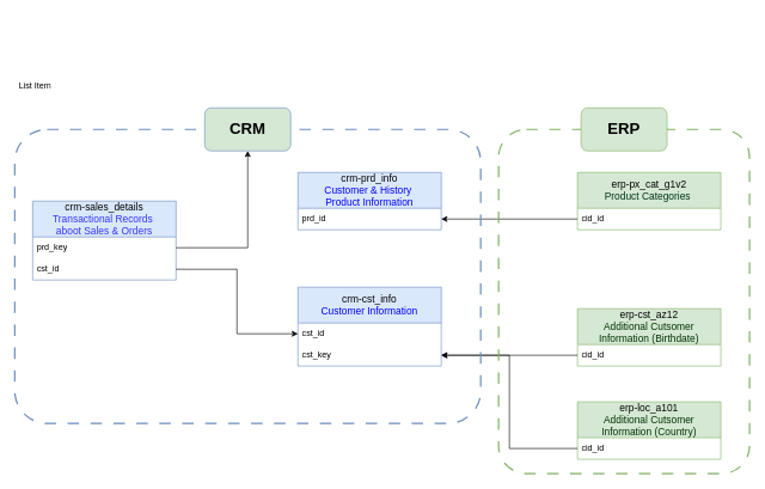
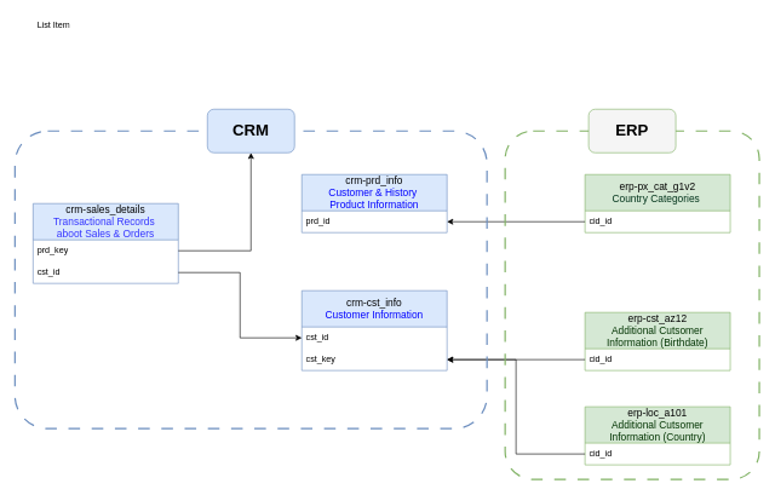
  <mxCell id="0" />
  <mxCell id="1" parent="0" />
  <mxCell id="2" value="&lt;font style=&quot;font-size: 14px;&quot;&gt;crm-cst_info&lt;/font&gt;&lt;div&gt;&lt;font style=&quot;font-size: 14px; color: rgb(0, 0, 255);&quot;&gt;Customer Information&lt;/font&gt;&lt;/div&gt;" style="swimlane;fontStyle=0;childLayout=stackLayout;horizontal=1;startSize=50;horizontalStack=0;resizeParent=1;resizeParentMax=0;resizeLast=0;collapsible=1;marginBottom=0;whiteSpace=wrap;html=1;fillColor=#dae8fc;strokeColor=#6c8ebf;" parent="1" vertex="1"><mxGeometry x="415" y="400" width="200" height="110" as="geometry" /></mxCell>
  <mxCell id="3" value="cst_id" style="text;strokeColor=none;fillColor=none;align=left;verticalAlign=middle;spacingLeft=4;spacingRight=4;overflow=hidden;points=[[0,0.5],[1,0.5]];portConstraint=eastwest;rotatable=0;whiteSpace=wrap;html=1;" parent="2" vertex="1"><mxGeometry y="50" width="200" height="30" as="geometry" /></mxCell>
  <mxCell id="4" value="cst_key" style="text;strokeColor=none;fillColor=none;align=left;verticalAlign=middle;spacingLeft=4;spacingRight=4;overflow=hidden;points=[[0,0.5],[1,0.5]];portConstraint=eastwest;rotatable=0;whiteSpace=wrap;html=1;" parent="2" vertex="1"><mxGeometry y="80" width="200" height="30" as="geometry" /></mxCell>
  <mxCell id="5" value="&lt;font style=&quot;font-size: 14px;&quot;&gt;crm-prd_info&lt;/font&gt;&lt;div&gt;&lt;font style=&quot;font-size: 14px; color: rgb(0, 0, 255);&quot;&gt;Customer &amp;amp; History&amp;nbsp;&lt;/font&gt;&lt;/div&gt;&lt;div&gt;&lt;font style=&quot;font-size: 14px; color: rgb(0, 0, 255);&quot;&gt;Product Information&lt;/font&gt;&lt;/div&gt;" style="swimlane;fontStyle=0;childLayout=stackLayout;horizontal=1;startSize=50;horizontalStack=0;resizeParent=1;resizeParentMax=0;resizeLast=0;collapsible=1;marginBottom=0;whiteSpace=wrap;html=1;fillColor=#dae8fc;strokeColor=#6c8ebf;" parent="1" vertex="1"><mxGeometry x="415" y="240" width="200" height="80" as="geometry" /></mxCell>
  <mxCell id="6" value="prd_id" style="text;strokeColor=none;fillColor=none;align=left;verticalAlign=middle;spacingLeft=4;spacingRight=4;overflow=hidden;points=[[0,0.5],[1,0.5]];portConstraint=eastwest;rotatable=0;whiteSpace=wrap;html=1;" parent="5" vertex="1"><mxGeometry y="50" width="200" height="30" as="geometry" /></mxCell>
  <mxCell id="7" value="&lt;font style=&quot;font-size: 14px;&quot;&gt;crm-sales_details&lt;/font&gt;&lt;div&gt;&lt;font style=&quot;font-size: 14px; color: rgb(51, 51, 255);&quot;&gt;Transactional Records&amp;nbsp;&lt;/font&gt;&lt;/div&gt;&lt;div&gt;&lt;font style=&quot;font-size: 14px; color: rgb(51, 51, 255);&quot;&gt;aboot Sales &amp;amp; Orders&lt;/font&gt;&lt;/div&gt;" style="swimlane;fontStyle=0;childLayout=stackLayout;horizontal=1;startSize=50;horizontalStack=0;resizeParent=1;resizeParentMax=0;resizeLast=0;collapsible=1;marginBottom=0;whiteSpace=wrap;html=1;fillColor=#dae8fc;strokeColor=#6c8ebf;" parent="1" vertex="1"><mxGeometry x="45" y="280" width="200" height="110" as="geometry" /></mxCell>
  <mxCell id="8" value="prd_key" style="text;strokeColor=none;fillColor=none;align=left;verticalAlign=middle;spacingLeft=4;spacingRight=4;overflow=hidden;points=[[0,0.5],[1,0.5]];portConstraint=eastwest;rotatable=0;whiteSpace=wrap;html=1;" parent="7" vertex="1"><mxGeometry y="50" width="200" height="30" as="geometry" /></mxCell>
  <mxCell id="9" value="cst_id" style="text;strokeColor=none;fillColor=none;align=left;verticalAlign=middle;spacingLeft=4;spacingRight=4;overflow=hidden;points=[[0,0.5],[1,0.5]];portConstraint=eastwest;rotatable=0;whiteSpace=wrap;html=1;" parent="7" vertex="1"><mxGeometry y="80" width="200" height="30" as="geometry" /></mxCell>
  <mxCell id="10" style="edgeStyle=orthogonalEdgeStyle;rounded=0;orthogonalLoop=1;jettySize=auto;html=1;" parent="1" source="8" target="22" edge="1"><mxGeometry relative="1" as="geometry"><mxPoint x="305" y="345" as="targetPoint" /></mxGeometry></mxCell>
  <mxCell id="11" style="edgeStyle=orthogonalEdgeStyle;rounded=0;orthogonalLoop=1;jettySize=auto;html=1;entryX=0;entryY=0.5;entryDx=0;entryDy=0;" parent="1" source="9" target="3" edge="1"><mxGeometry relative="1" as="geometry" /></mxCell>
  <mxCell id="12" value="&lt;font style=&quot;font-size: 14px;&quot;&gt;erp-cst_az12&lt;/font&gt;&lt;div&gt;&lt;font style=&quot;font-size: 14px; color: rgb(0, 51, 0);&quot;&gt;Additional Cutsomer&lt;br&gt;&lt;/font&gt;&lt;/div&gt;&lt;div&gt;&lt;font style=&quot;font-size: 14px; color: rgb(0, 51, 0);&quot;&gt;Information (Birthdate)&lt;/font&gt;&lt;/div&gt;" style="swimlane;fontStyle=0;childLayout=stackLayout;horizontal=1;startSize=50;horizontalStack=0;resizeParent=1;resizeParentMax=0;resizeLast=0;collapsible=1;marginBottom=0;whiteSpace=wrap;html=1;fillColor=#d5e8d4;strokeColor=#82b366;" parent="1" vertex="1"><mxGeometry x="805" y="430" width="200" height="80" as="geometry" /></mxCell>
  <mxCell id="13" value="cid_id" style="text;strokeColor=none;fillColor=none;align=left;verticalAlign=middle;spacingLeft=4;spacingRight=4;overflow=hidden;points=[[0,0.5],[1,0.5]];portConstraint=eastwest;rotatable=0;whiteSpace=wrap;html=1;" parent="12" vertex="1"><mxGeometry y="50" width="200" height="30" as="geometry" /></mxCell>
  <mxCell id="14" style="edgeStyle=orthogonalEdgeStyle;rounded=0;orthogonalLoop=1;jettySize=auto;html=1;entryX=1;entryY=0.5;entryDx=0;entryDy=0;" parent="1" source="13" target="4" edge="1"><mxGeometry relative="1" as="geometry" /></mxCell>
  <mxCell id="15" value="&lt;font style=&quot;font-size: 14px;&quot;&gt;erp-loc_a101&lt;/font&gt;&lt;div&gt;&lt;font style=&quot;font-size: 14px; color: rgb(0, 51, 0);&quot;&gt;Additional Cutsomer&lt;br&gt;&lt;/font&gt;&lt;/div&gt;&lt;div&gt;&lt;font style=&quot;font-size: 14px; color: rgb(0, 51, 0);&quot;&gt;Information (Country)&lt;/font&gt;&lt;/div&gt;" style="swimlane;fontStyle=0;childLayout=stackLayout;horizontal=1;startSize=50;horizontalStack=0;resizeParent=1;resizeParentMax=0;resizeLast=0;collapsible=1;marginBottom=0;whiteSpace=wrap;html=1;fillColor=#d5e8d4;strokeColor=#82b366;" parent="1" vertex="1"><mxGeometry x="805" y="560" width="200" height="80" as="geometry" /></mxCell>
  <mxCell id="16" value="cid_id" style="text;strokeColor=none;fillColor=none;align=left;verticalAlign=middle;spacingLeft=4;spacingRight=4;overflow=hidden;points=[[0,0.5],[1,0.5]];portConstraint=eastwest;rotatable=0;whiteSpace=wrap;html=1;" parent="15" vertex="1"><mxGeometry y="50" width="200" height="30" as="geometry" /></mxCell>
  <mxCell id="17" style="edgeStyle=orthogonalEdgeStyle;rounded=0;orthogonalLoop=1;jettySize=auto;html=1;" parent="1" source="16" target="4" edge="1"><mxGeometry relative="1" as="geometry"><mxPoint x="755" y="490" as="targetPoint" /></mxGeometry></mxCell>
- <mxCell id="18" value="&lt;font style=&quot;font-size: 14px;&quot;&gt;erp-px_cat_g1v2&lt;/font&gt;&lt;div&gt;&lt;font style=&quot;font-size: 14px;&quot;&gt;&lt;font style=&quot;color: rgb(0, 51, 26);&quot;&gt;Product Categories&lt;/font&gt;&amp;nbsp;&lt;/font&gt;&lt;/div&gt;" style="swimlane;fontStyle=0;childLayout=stackLayout;horizontal=1;startSize=50;horizontalStack=0;resizeParent=1;resizeParentMax=0;resizeLast=0;collapsible=1;marginBottom=0;whiteSpace=wrap;html=1;fillColor=#d5e8d4;strokeColor=#82b366;" parent="1" vertex="1"><mxGeometry x="805" y="240" width="200" height="80" as="geometry" /></mxCell>
+ <mxCell id="18" value="&lt;font style=&quot;font-size: 14px;&quot;&gt;erp-px_cat_g1v2&lt;/font&gt;&lt;div&gt;&lt;font style=&quot;font-size: 14px;&quot;&gt;&lt;font style=&quot;color: rgb(0, 51, 26);&quot;&gt;Country Categories&lt;/font&gt;&amp;nbsp;&lt;/font&gt;&lt;/div&gt;" style="swimlane;fontStyle=0;childLayout=stackLayout;horizontal=1;startSize=50;horizontalStack=0;resizeParent=1;resizeParentMax=0;resizeLast=0;collapsible=1;marginBottom=0;whiteSpace=wrap;html=1;fillColor=#d5e8d4;strokeColor=#82b366;" parent="1" vertex="1"><mxGeometry x="805" y="240" width="200" height="80" as="geometry" /></mxCell>
  <mxCell id="19" value="cid_id" style="text;strokeColor=none;fillColor=none;align=left;verticalAlign=middle;spacingLeft=4;spacingRight=4;overflow=hidden;points=[[0,0.5],[1,0.5]];portConstraint=eastwest;rotatable=0;whiteSpace=wrap;html=1;" parent="18" vertex="1"><mxGeometry y="50" width="200" height="30" as="geometry" /></mxCell>
  <mxCell id="20" style="edgeStyle=orthogonalEdgeStyle;rounded=0;orthogonalLoop=1;jettySize=auto;html=1;entryX=1;entryY=0.5;entryDx=0;entryDy=0;" parent="1" source="19" target="6" edge="1"><mxGeometry relative="1" as="geometry" /></mxCell>
  <mxCell id="21" value="" style="rounded=1;whiteSpace=wrap;html=1;arcSize=11;fillColor=none;dashed=1;dashPattern=8 8;strokeColor=#6c8ebf;strokeWidth=2;" parent="1" vertex="1"><mxGeometry x="20" y="180" width="650" height="410" as="geometry" /></mxCell>
- <mxCell id="22" value="&lt;font style=&quot;font-size: 22px;&quot;&gt;&lt;b&gt;CRM&lt;/b&gt;&lt;/font&gt;" style="rounded=1;whiteSpace=wrap;html=1;fillColor=#d5e8d4;strokeColor=#6c8ebf;" parent="1" vertex="1"><mxGeometry x="285" y="150" width="120" height="60" as="geometry" /></mxCell>
+ <mxCell id="22" value="&lt;font style=&quot;font-size: 22px;&quot;&gt;&lt;b&gt;CRM&lt;/b&gt;&lt;/font&gt;" style="rounded=1;whiteSpace=wrap;html=1;fillColor=#dae8fc;strokeColor=#6c8ebf;" parent="1" vertex="1"><mxGeometry x="285" y="150" width="120" height="60" as="geometry" /></mxCell>
  <mxCell id="23" value="" style="rounded=1;whiteSpace=wrap;html=1;arcSize=11;fillColor=none;dashed=1;dashPattern=8 8;strokeColor=#82b366;strokeWidth=2;" parent="1" vertex="1"><mxGeometry x="695" y="180" width="350" height="480" as="geometry" /></mxCell>
- <mxCell id="24" value="&lt;font style=&quot;font-size: 22px;&quot;&gt;&lt;b&gt;ERP&lt;/b&gt;&lt;/font&gt;" style="rounded=1;whiteSpace=wrap;html=1;fillColor=#d5e8d4;strokeColor=#82b366;" parent="1" vertex="1"><mxGeometry x="810" y="150" width="120" height="60" as="geometry" /></mxCell>
- <mxCell id="25" value="List Item" style="text;strokeColor=none;fillColor=none;align=left;verticalAlign=middle;spacingLeft=4;spacingRight=4;overflow=hidden;points=[[0,0.5],[1,0.5]];portConstraint=eastwest;rotatable=0;whiteSpace=wrap;html=1;" parent="1" vertex="1"><mxGeometry x="20" y="105" width="80" height="30" as="geometry" /></mxCell>
+ <mxCell id="24" value="&lt;font style=&quot;font-size: 22px;&quot;&gt;&lt;b&gt;ERP&lt;/b&gt;&lt;/font&gt;" style="rounded=1;whiteSpace=wrap;html=1;fillColor=#f5f5f5;strokeColor=#82b366;" parent="1" vertex="1"><mxGeometry x="810" y="150" width="120" height="60" as="geometry" /></mxCell>
+ <mxCell id="25" value="List Item" style="text;strokeColor=none;fillColor=none;align=left;verticalAlign=middle;spacingLeft=4;spacingRight=4;overflow=hidden;points=[[0,0.5],[1,0.5]];portConstraint=eastwest;rotatable=0;whiteSpace=wrap;html=1;" parent="1" vertex="1"><mxGeometry x="45" y="20" width="80" height="30" as="geometry" /></mxCell>
